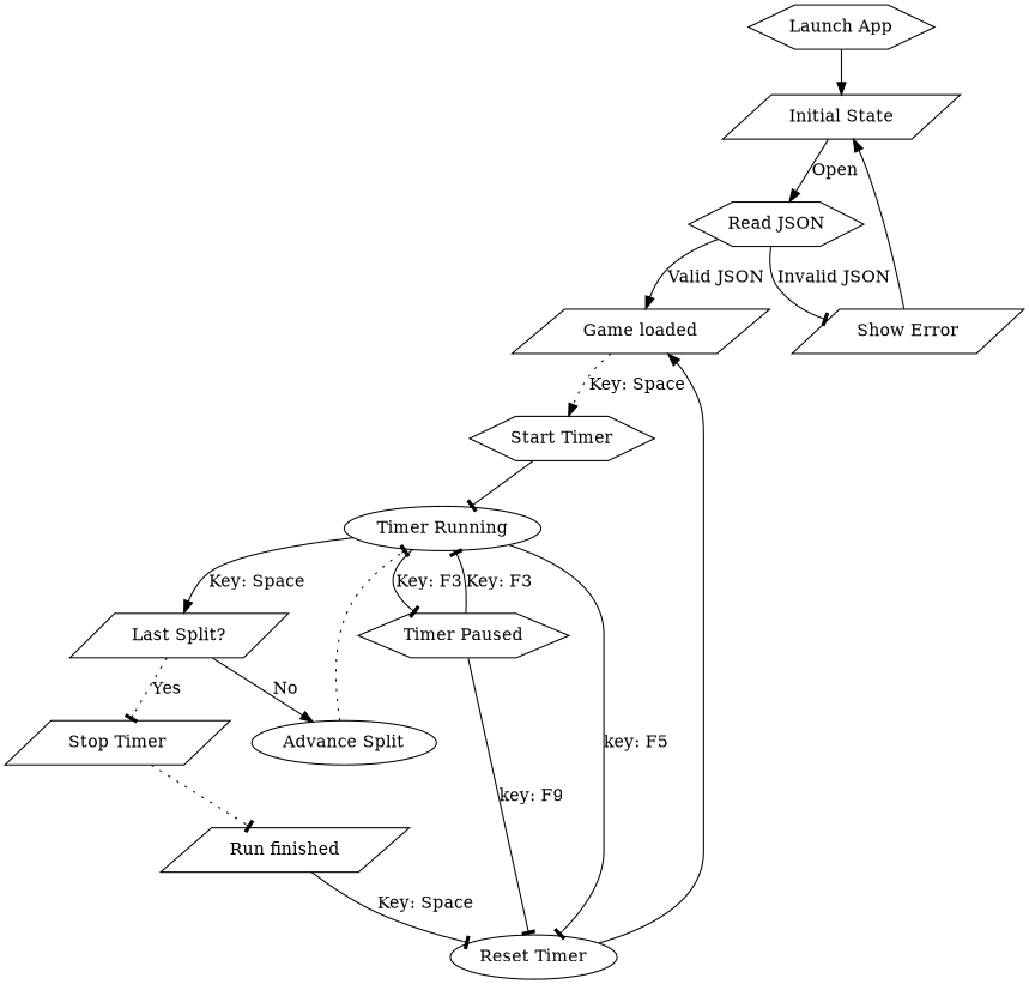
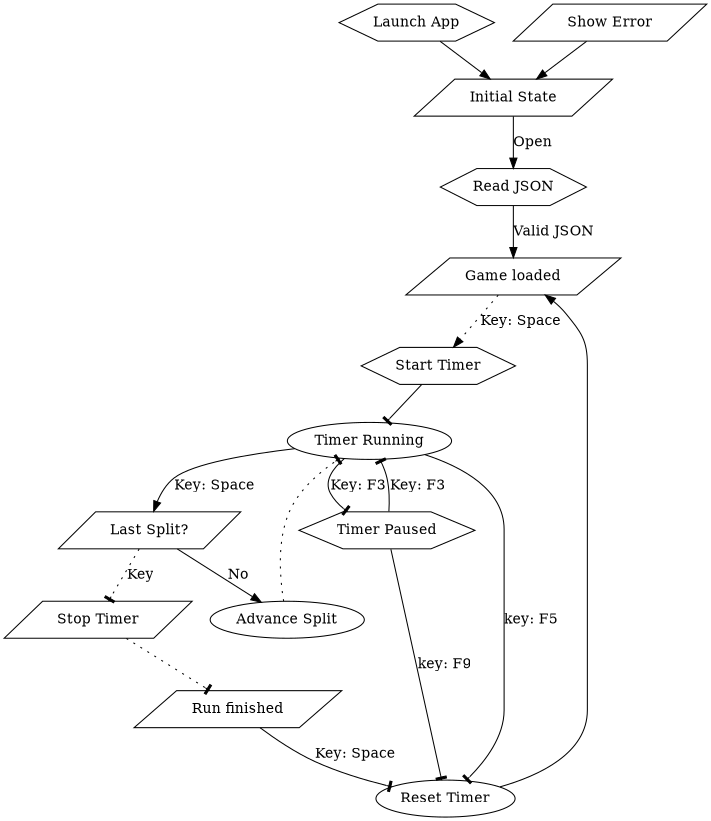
  digraph {
    node [shape=parallelogram]
    edge [arrowhead=tee style=solid]
    "Launch App" [shape=hexagon]
    "Initial State"
    "Read JSON" [shape=hexagon]
    "Show Error"
    "Game loaded"
    "Start Timer" [shape=hexagon]
    "Timer Running" [shape=ellipse]
    "Reset Timer" [shape=ellipse]
    "Last Split?"
    "Timer Paused" [shape=hexagon]
    "Stop Timer"
    "Advance Split" [shape=ellipse]
    "Run finished"
    "Launch App" -> "Initial State" [arrowhead=normal]
    "Initial State" -> "Read JSON" [arrowhead=normal label=Open]
-   "Read JSON" -> "Show Error" [label="Invalid JSON"]
    "Read JSON" -> "Game loaded" [arrowhead=normal label="Valid JSON"]
    "Show Error" -> "Initial State" [arrowhead=normal]
    "Game loaded" -> "Start Timer" [arrowhead=normal label="Key: Space" style=dotted]
    "Start Timer" -> "Timer Running"
    "Timer Running" -> "Reset Timer" [label="key: F5"]
    "Timer Running" -> "Last Split?" [arrowhead=normal label="Key: Space"]
    "Timer Running" -> "Timer Paused" [label="Key: F3"]
    "Reset Timer" -> "Game loaded" [arrowhead=normal]
-   "Last Split?" -> "Stop Timer" [label=Yes style=dotted]
+   "Last Split?" -> "Stop Timer" [label=Key style=dotted]
    "Last Split?" -> "Advance Split" [arrowhead=normal label=No]
    "Timer Paused" -> "Timer Running" [label="Key: F3"]
    "Timer Paused" -> "Reset Timer" [label="key: F9"]
    "Stop Timer" -> "Run finished" [style=dotted]
    "Advance Split" -> "Timer Running" [style=dotted]
    "Run finished" -> "Reset Timer" [label="Key: Space"]
  }
